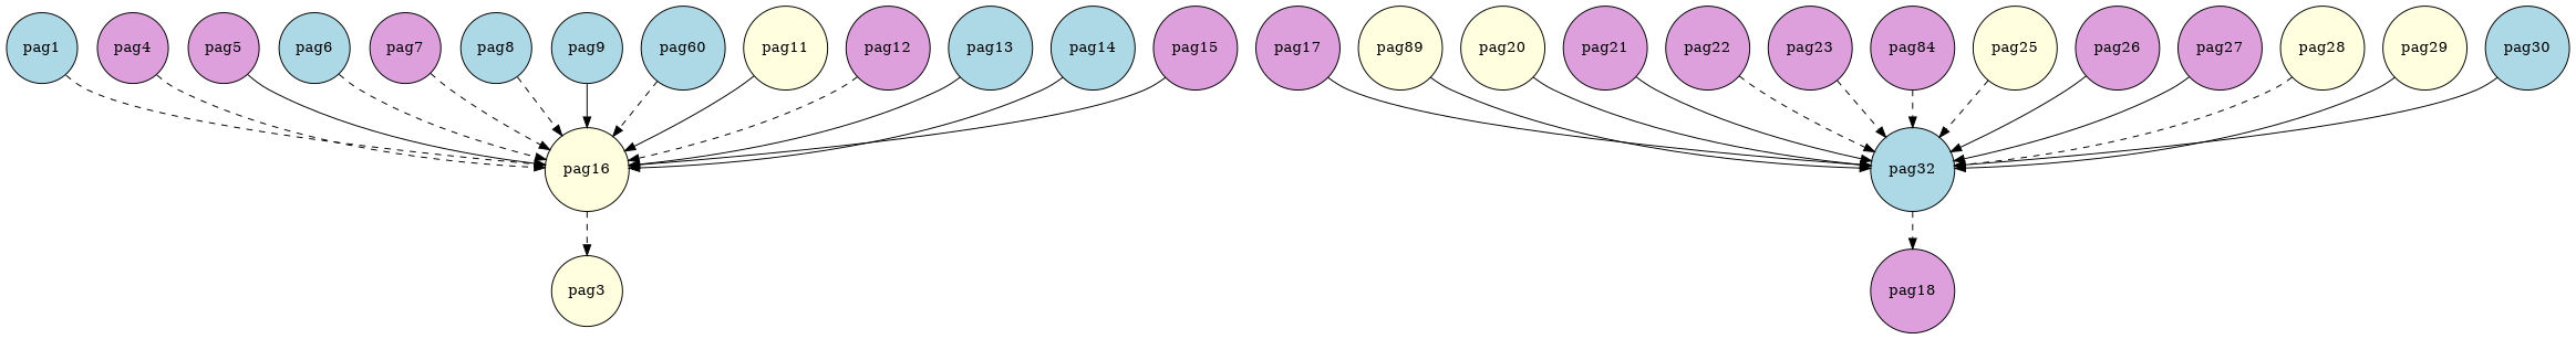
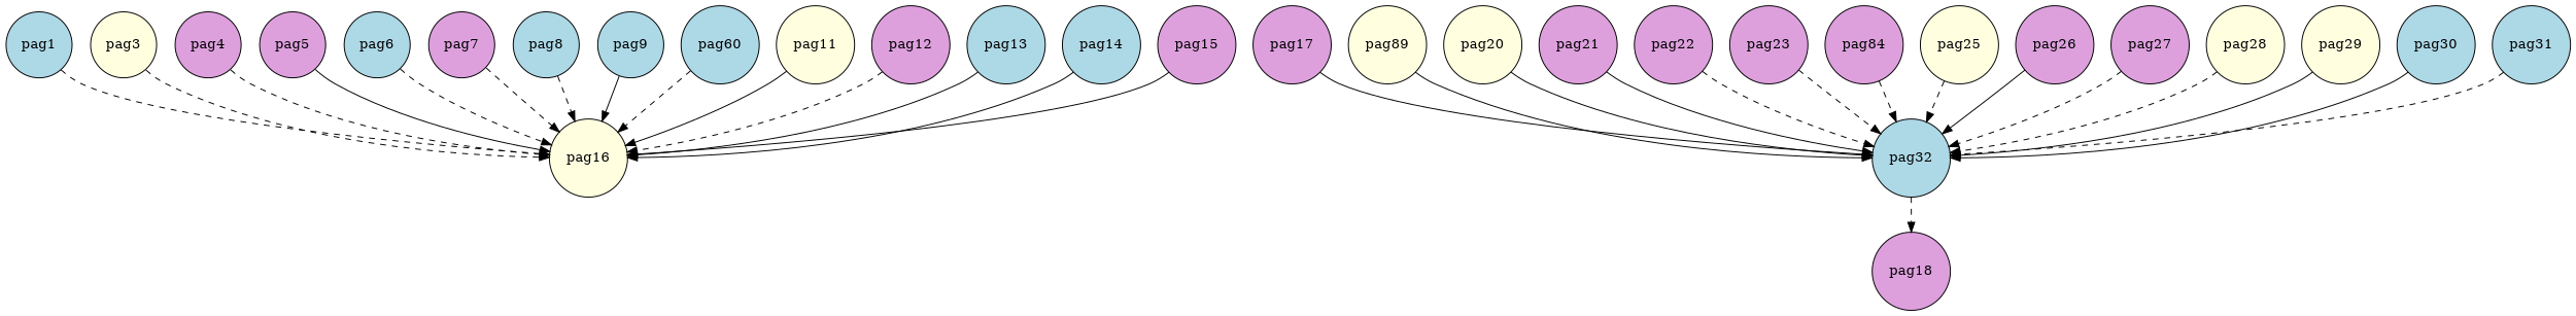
  digraph {
    node [fillcolor=plum shape=circle style=filled]
    edge [style=dashed]
    n1 [fillcolor=lightblue label=pag1]
    n2 [fillcolor=lightyellow label=pag16]
    n3 [fillcolor=lightyellow label=pag3]
    n4 [label=pag4]
    n5 [label=pag5]
    n6 [fillcolor=lightblue label=pag6]
    n7 [label=pag7]
    n8 [fillcolor=lightblue label=pag8]
    n9 [fillcolor=lightblue label=pag9]
    n10 [fillcolor=lightblue label=pag60]
    n11 [fillcolor=lightyellow label=pag11]
    n12 [label=pag12]
    n13 [fillcolor=lightblue label=pag13]
    n14 [fillcolor=lightblue label=pag14]
    n15 [label=pag15]
    n16 [label=pag17]
    n17 [fillcolor=lightblue label=pag32]
    n18 [label=pag18]
    n19 [fillcolor=lightyellow label=pag89]
    n20 [fillcolor=lightyellow label=pag20]
    n21 [label=pag21]
    n22 [label=pag22]
    n23 [label=pag23]
    n24 [label=pag84]
    n25 [fillcolor=lightyellow label=pag25]
    n26 [label=pag26]
    n27 [label=pag27]
    n28 [fillcolor=lightyellow label=pag28]
    n29 [fillcolor=lightyellow label=pag29]
    n30 [fillcolor=lightblue label=pag30]
+   n31 [fillcolor=lightblue label=pag31]
    n1 -> n2
-   n2 -> n3
+   n3 -> n2
    n4 -> n2
    n5 -> n2 [style=solid]
    n6 -> n2
    n7 -> n2
    n8 -> n2
    n9 -> n2 [style=solid]
    n10 -> n2
    n11 -> n2 [style=solid]
    n12 -> n2
    n13 -> n2 [style=solid]
    n14 -> n2 [style=solid]
    n15 -> n2 [style=solid]
    n16 -> n17 [style=solid]
    n17 -> n18
    n19 -> n17 [style=solid]
    n20 -> n17 [style=solid]
    n21 -> n17 [style=solid]
    n22 -> n17
    n23 -> n17
    n24 -> n17
    n25 -> n17
    n26 -> n17 [style=solid]
-   n27 -> n17 [style=solid]
+   n27 -> n17
    n28 -> n17
    n29 -> n17 [style=solid]
    n30 -> n17 [style=solid]
+   n31 -> n17
  }
